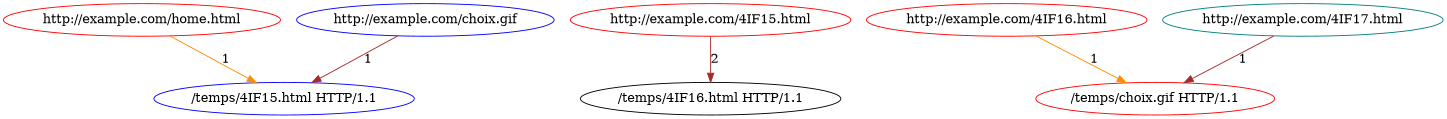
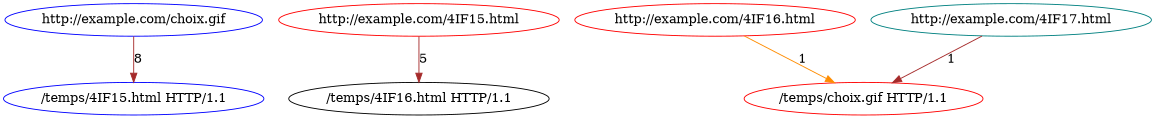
  digraph {
    node [color=red]
    edge [color=brown]
-   n1 [label="http://example.com/home.html"]
    n2 [color=blue label="/temps/4IF15.html HTTP/1.1"]
    n3 [color=blue label="http://example.com/choix.gif"]
    n4 [color=black label="/temps/4IF16.html HTTP/1.1"]
    n5 [label="http://example.com/4IF15.html"]
    n6 [label="http://example.com/4IF16.html"]
    n7 [label="/temps/choix.gif HTTP/1.1"]
    n8 [color=teal label="http://example.com/4IF17.html"]
-   n1 -> n2 [color=darkorange label=1]
-   n3 -> n2 [label=1]
-   n5 -> n4 [label=2]
+   n3 -> n2 [label=8]
+   n5 -> n4 [label=5]
    n6 -> n7 [color=darkorange label=1]
    n8 -> n7 [label=1]
  }
